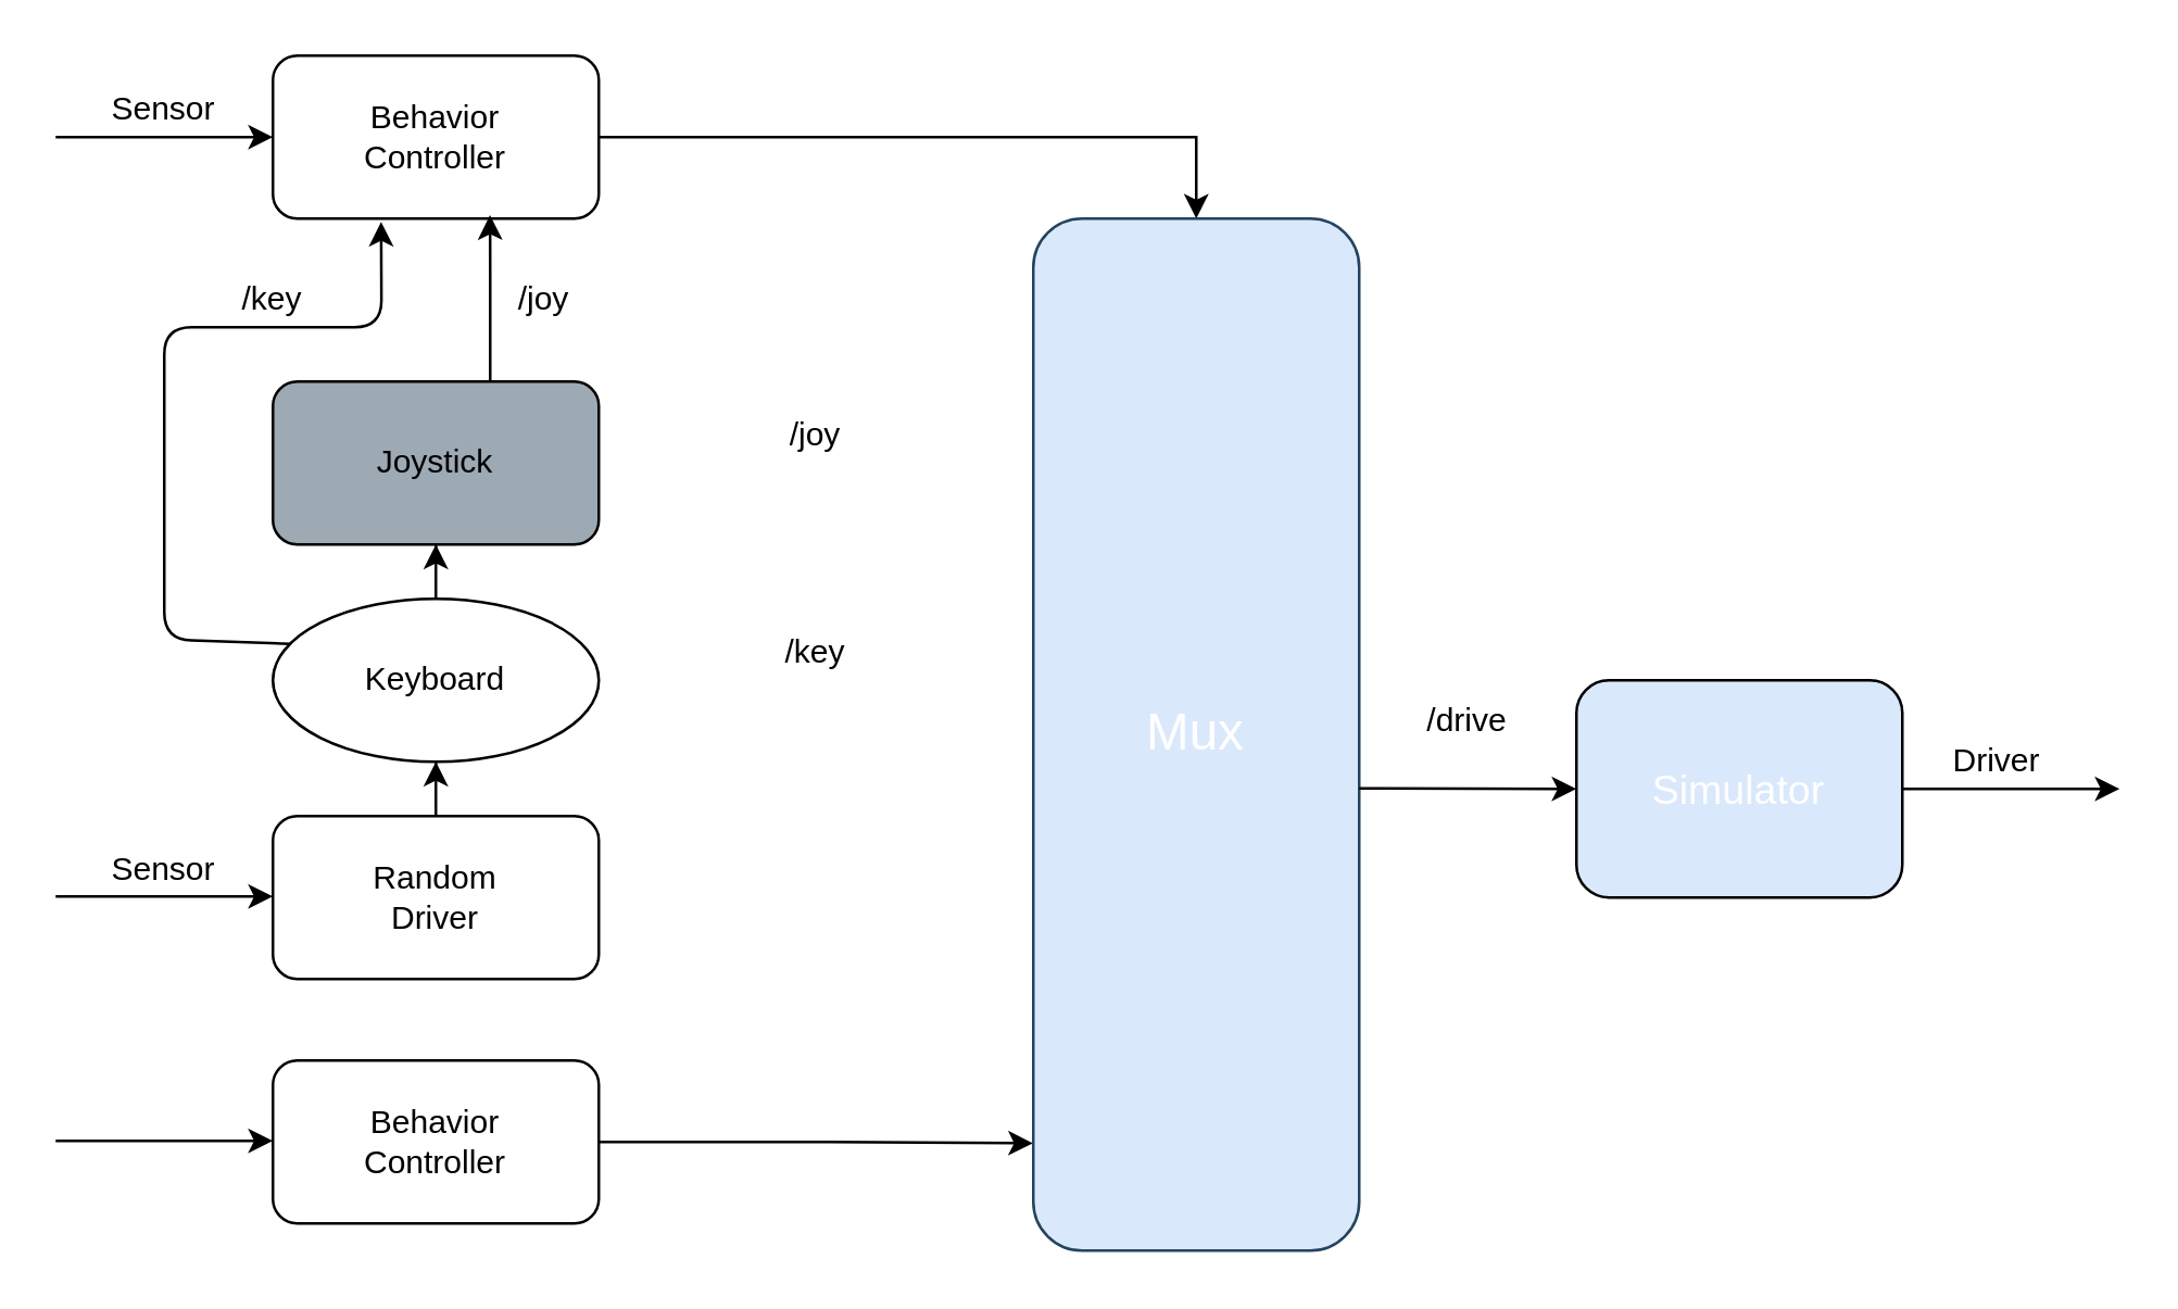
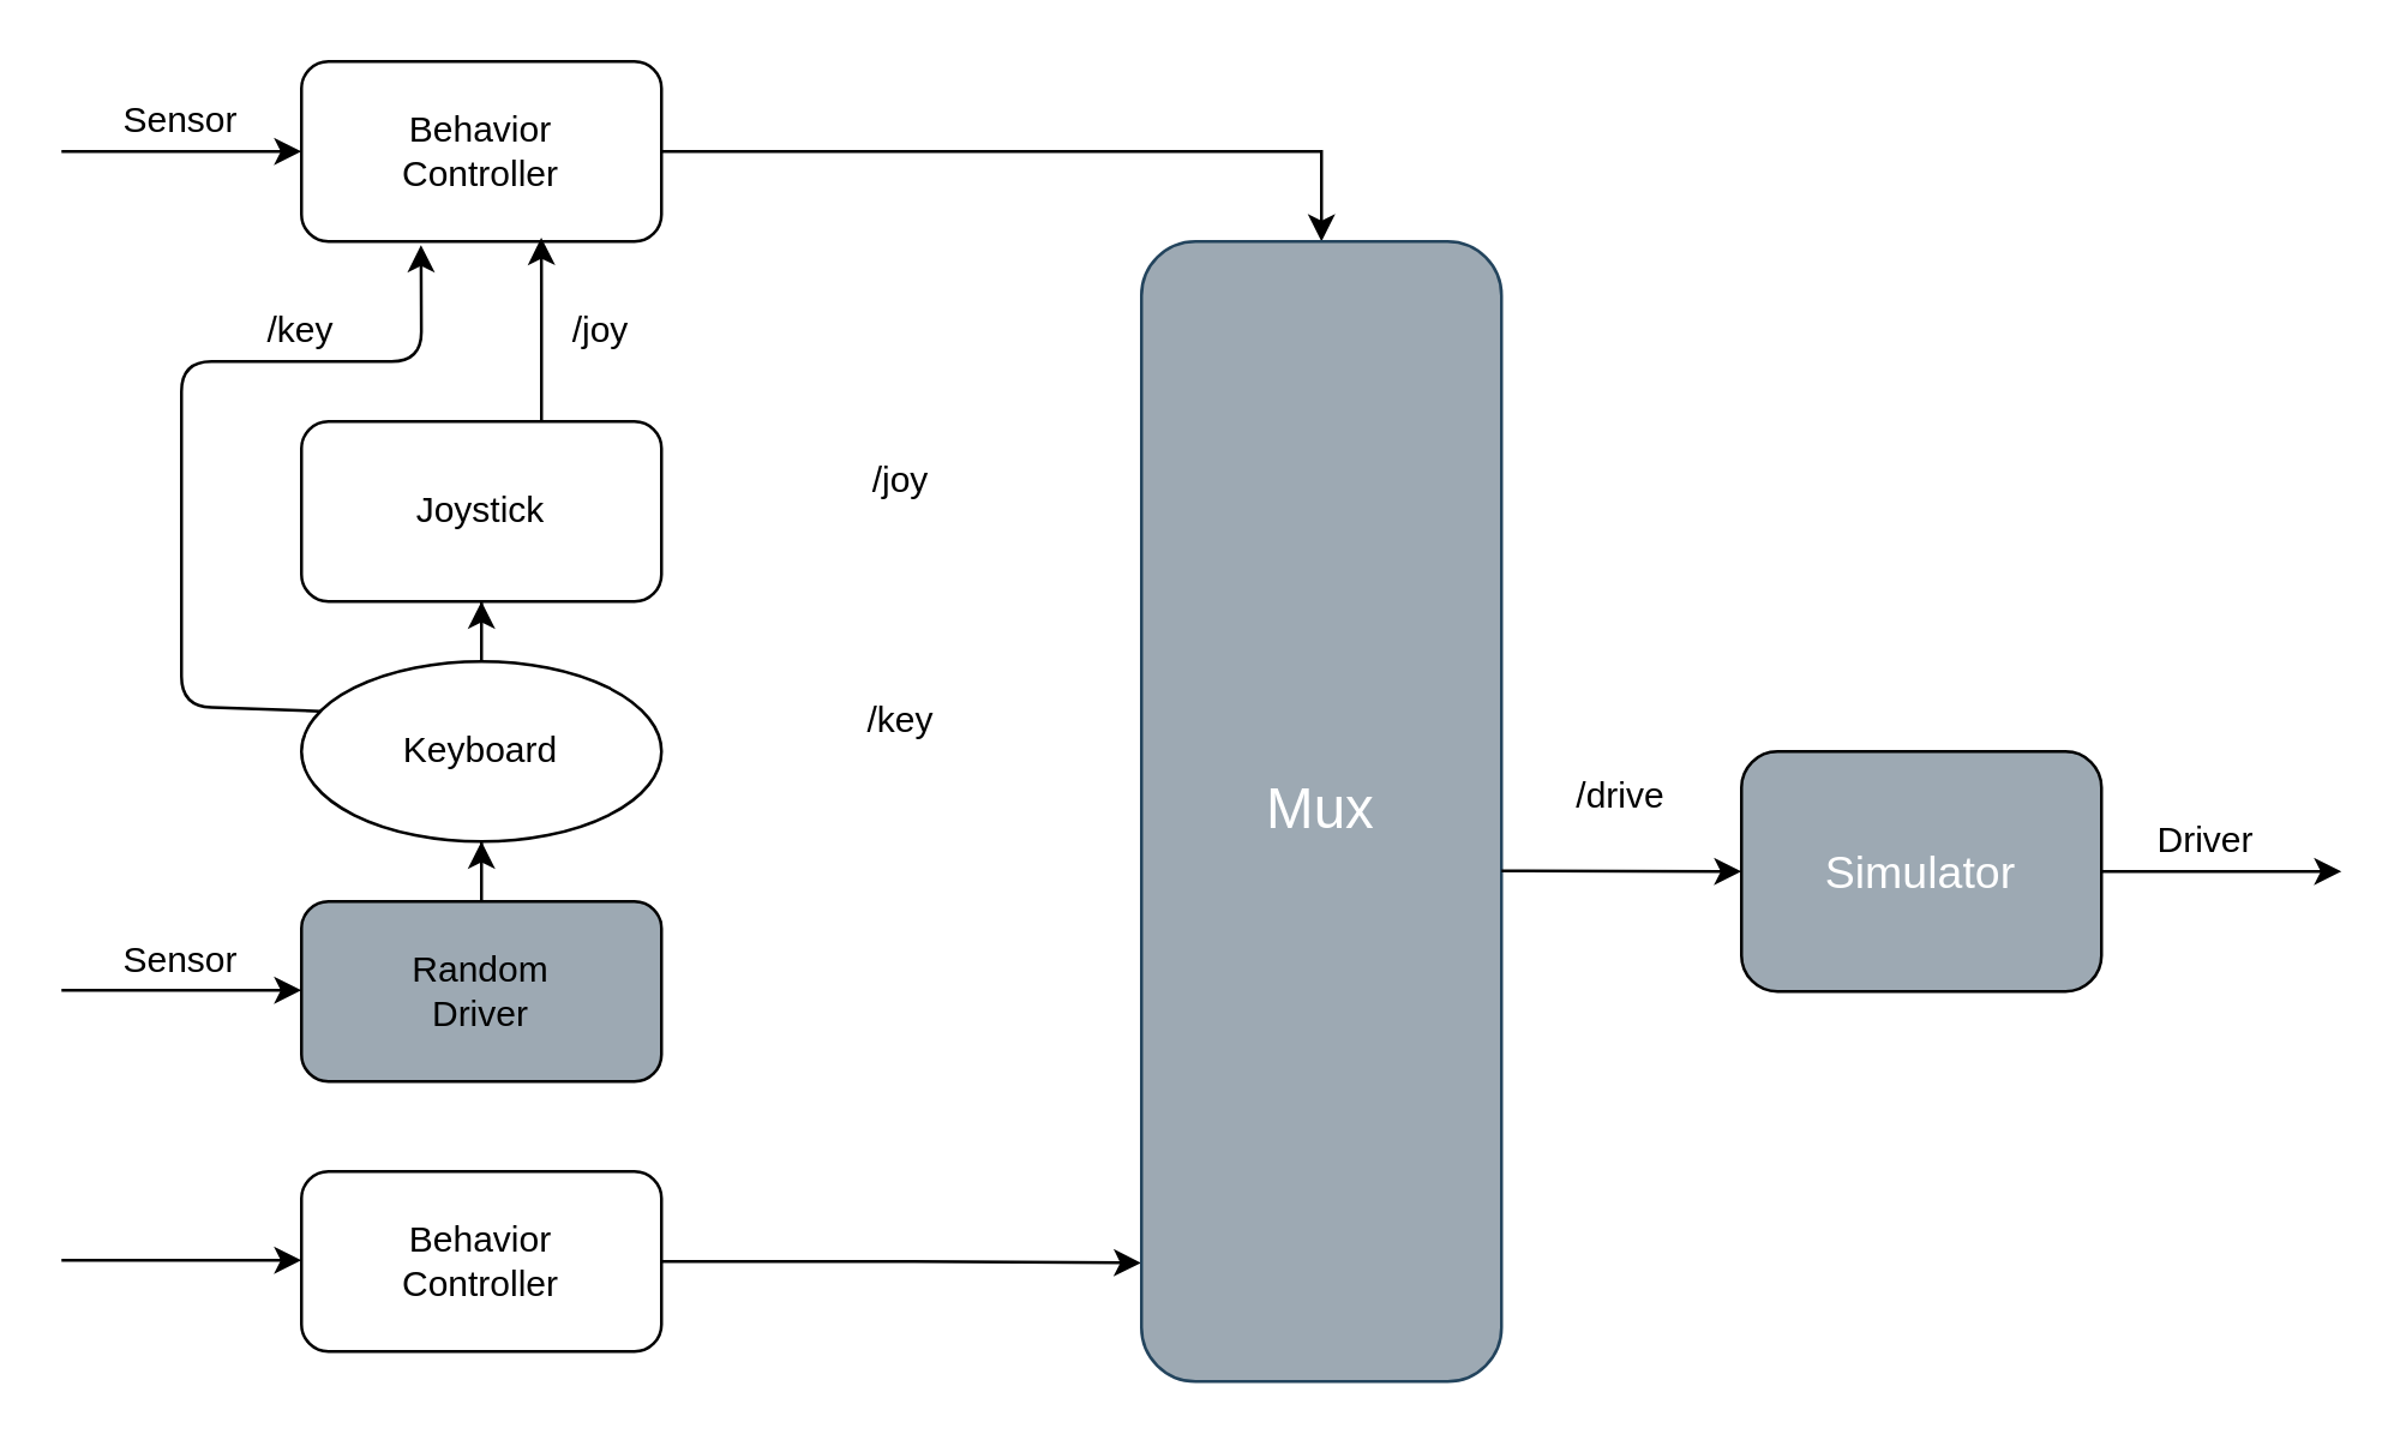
  <mxCell id="0" />
  <mxCell id="1" parent="0" />
  <mxCell id="2" style="edgeStyle=orthogonalEdgeStyle;rounded=0;orthogonalLoop=1;jettySize=auto;html=1;entryX=0.5;entryY=0;entryDx=0;entryDy=0;" edge="1" parent="1" source="3" target="18"><mxGeometry relative="1" as="geometry"><mxPoint x="440" y="50" as="targetPoint" /></mxGeometry></mxCell>
  <mxCell id="3" value="Behavior&lt;br&gt;Controller" style="rounded=1;whiteSpace=wrap;html=1;" vertex="1" parent="1"><mxGeometry x="100" y="20" width="120" height="60" as="geometry" /></mxCell>
  <mxCell id="4" style="edgeStyle=orthogonalEdgeStyle;rounded=0;orthogonalLoop=1;jettySize=auto;html=1;entryX=-0.001;entryY=0.896;entryDx=0;entryDy=0;entryPerimeter=0;" edge="1" parent="1" source="5" target="18"><mxGeometry relative="1" as="geometry" /></mxCell>
  <mxCell id="5" value="Behavior&lt;br&gt;Controller" style="rounded=1;whiteSpace=wrap;html=1;" vertex="1" parent="1"><mxGeometry x="100" y="390" width="120" height="60" as="geometry" /></mxCell>
- <mxCell id="6" value="Joystick" style="rounded=1;whiteSpace=wrap;html=1;fillColor=#9da9b3;" vertex="1" parent="1"><mxGeometry x="100" y="140" width="120" height="60" as="geometry" /></mxCell>
+ <mxCell id="6" value="Joystick" style="rounded=1;whiteSpace=wrap;html=1;" vertex="1" parent="1"><mxGeometry x="100" y="140" width="120" height="60" as="geometry" /></mxCell>
  <mxCell id="7" style="edgeStyle=orthogonalEdgeStyle;rounded=0;orthogonalLoop=1;jettySize=auto;html=1;" edge="1" parent="1" source="8" target="10"><mxGeometry relative="1" as="geometry" /></mxCell>
- <mxCell id="8" value="Random&lt;br&gt;Driver" style="rounded=1;whiteSpace=wrap;html=1;" vertex="1" parent="1"><mxGeometry x="100" y="300" width="120" height="60" as="geometry" /></mxCell>
+ <mxCell id="8" value="Random&lt;br&gt;Driver" style="rounded=1;whiteSpace=wrap;html=1;fillColor=#9da9b3;" vertex="1" parent="1"><mxGeometry x="100" y="300" width="120" height="60" as="geometry" /></mxCell>
  <mxCell id="9" style="edgeStyle=orthogonalEdgeStyle;rounded=0;orthogonalLoop=1;jettySize=auto;html=1;" edge="1" parent="1" source="10" target="6"><mxGeometry relative="1" as="geometry" /></mxCell>
  <mxCell id="10" value="Keyboard" style="ellipse;whiteSpace=wrap;html=1;" vertex="1" parent="1"><mxGeometry x="100" y="220" width="120" height="60" as="geometry" /></mxCell>
  <mxCell id="11" value="" style="endArrow=classic;html=1;entryX=0.666;entryY=0.979;entryDx=0;entryDy=0;entryPerimeter=0;" edge="1" parent="1" target="3"><mxGeometry width="50" height="50" relative="1" as="geometry"><mxPoint x="180" y="140" as="sourcePoint" /><mxPoint x="230" y="250" as="targetPoint" /><Array as="points"><mxPoint x="180" y="90" /></Array></mxGeometry></mxCell>
  <mxCell id="12" value="" style="endArrow=classic;html=1;entryX=0.332;entryY=1.02;entryDx=0;entryDy=0;entryPerimeter=0;exitX=0;exitY=0.25;exitDx=0;exitDy=0;" edge="1" parent="1" source="10" target="3"><mxGeometry width="50" height="50" relative="1" as="geometry"><mxPoint x="180" y="150" as="sourcePoint" /><mxPoint x="230" y="100" as="targetPoint" /><Array as="points"><mxPoint x="60" y="235" /><mxPoint x="60" y="120" /><mxPoint x="140" y="120" /></Array></mxGeometry></mxCell>
  <mxCell id="13" value="" style="endArrow=classic;html=1;entryX=0;entryY=0.5;entryDx=0;entryDy=0;" edge="1" parent="1" target="3"><mxGeometry width="50" height="50" relative="1" as="geometry"><mxPoint x="20" y="50" as="sourcePoint" /><mxPoint x="70" y="0" as="targetPoint" /></mxGeometry></mxCell>
  <mxCell id="14" value="" style="endArrow=classic;html=1;entryX=0;entryY=0.5;entryDx=0;entryDy=0;" edge="1" parent="1"><mxGeometry width="50" height="50" relative="1" as="geometry"><mxPoint x="20" y="419.58" as="sourcePoint" /><mxPoint x="100" y="419.58" as="targetPoint" /></mxGeometry></mxCell>
  <mxCell id="15" value="" style="endArrow=classic;html=1;entryX=0;entryY=0.5;entryDx=0;entryDy=0;" edge="1" parent="1"><mxGeometry width="50" height="50" relative="1" as="geometry"><mxPoint x="20" y="329.58" as="sourcePoint" /><mxPoint x="100" y="329.58" as="targetPoint" /></mxGeometry></mxCell>
  <mxCell id="16" value="Sensor" style="text;html=1;strokeColor=none;fillColor=none;align=center;verticalAlign=middle;whiteSpace=wrap;rounded=0;" vertex="1" parent="1"><mxGeometry x="40" y="30" width="40" height="20" as="geometry" /></mxCell>
  <mxCell id="17" value="Sensor" style="text;html=1;strokeColor=none;fillColor=none;align=center;verticalAlign=middle;whiteSpace=wrap;rounded=0;" vertex="1" parent="1"><mxGeometry x="40" y="310" width="40" height="20" as="geometry" /></mxCell>
- <mxCell id="18" value="&lt;font style=&quot;font-size: 19px&quot; color=&quot;#ffffff&quot;&gt;Mux&lt;/font&gt;" style="rounded=1;whiteSpace=wrap;html=1;strokeColor=#23445d;fillColor=#dae8fc;" vertex="1" parent="1"><mxGeometry x="380" y="80" width="120" height="380" as="geometry" /></mxCell>
+ <mxCell id="18" value="&lt;font style=&quot;font-size: 19px&quot; color=&quot;#ffffff&quot;&gt;Mux&lt;/font&gt;" style="rounded=1;whiteSpace=wrap;html=1;strokeColor=#23445d;fillColor=#9DA9B3;" vertex="1" parent="1"><mxGeometry x="380" y="80" width="120" height="380" as="geometry" /></mxCell>
  <mxCell id="19" value="/key" style="text;html=1;strokeColor=none;fillColor=none;align=center;verticalAlign=middle;whiteSpace=wrap;rounded=0;" vertex="1" parent="1"><mxGeometry x="280" y="230" width="40" height="20" as="geometry" /></mxCell>
  <mxCell id="20" value="/joy" style="text;html=1;strokeColor=none;fillColor=none;align=center;verticalAlign=middle;whiteSpace=wrap;rounded=0;" vertex="1" parent="1"><mxGeometry x="280" y="150" width="40" height="20" as="geometry" /></mxCell>
  <mxCell id="21" value="/joy" style="text;html=1;strokeColor=none;fillColor=none;align=center;verticalAlign=middle;whiteSpace=wrap;rounded=0;" vertex="1" parent="1"><mxGeometry x="180" y="100" width="40" height="20" as="geometry" /></mxCell>
  <mxCell id="22" value="/key" style="text;html=1;strokeColor=none;fillColor=none;align=center;verticalAlign=middle;whiteSpace=wrap;rounded=0;" vertex="1" parent="1"><mxGeometry x="80" y="100" width="40" height="20" as="geometry" /></mxCell>
  <mxCell id="23" style="edgeStyle=orthogonalEdgeStyle;rounded=0;orthogonalLoop=1;jettySize=auto;html=1;" edge="1" parent="1" source="24"><mxGeometry relative="1" as="geometry"><mxPoint x="780" y="290" as="targetPoint" /></mxGeometry></mxCell>
- <mxCell id="24" value="&lt;font color=&quot;#ffffff&quot; style=&quot;font-size: 15px&quot;&gt;Simulator&lt;/font&gt;" style="rounded=1;whiteSpace=wrap;html=1;fillColor=#dae8fc;" vertex="1" parent="1"><mxGeometry x="580" y="250" width="120" height="80" as="geometry" /></mxCell>
+ <mxCell id="24" value="&lt;font color=&quot;#ffffff&quot; style=&quot;font-size: 15px&quot;&gt;Simulator&lt;/font&gt;" style="rounded=1;whiteSpace=wrap;html=1;fillColor=#9DA9B3;" vertex="1" parent="1"><mxGeometry x="580" y="250" width="120" height="80" as="geometry" /></mxCell>
  <mxCell id="25" value="" style="endArrow=classic;html=1;" edge="1" parent="1"><mxGeometry width="50" height="50" relative="1" as="geometry"><mxPoint x="500" y="289.8" as="sourcePoint" /><mxPoint x="580" y="290" as="targetPoint" /></mxGeometry></mxCell>
  <mxCell id="26" value="/drive" style="text;html=1;strokeColor=none;fillColor=none;align=center;verticalAlign=middle;whiteSpace=wrap;rounded=0;" vertex="1" parent="1"><mxGeometry x="520" y="255" width="40" height="20" as="geometry" /></mxCell>
  <mxCell id="27" value="Driver" style="text;html=1;strokeColor=none;fillColor=none;align=center;verticalAlign=middle;whiteSpace=wrap;rounded=0;" vertex="1" parent="1"><mxGeometry x="700" y="270" width="70" height="20" as="geometry" /></mxCell>
